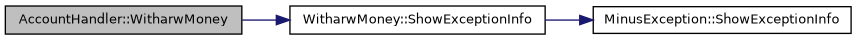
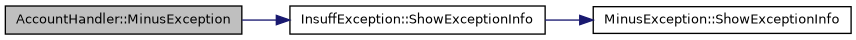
  digraph {
    rankdir=LR
    node [color=black fillcolor=white fontname=Helvetica fontsize=10 shape=record style=filled]
    edge [color=midnightblue fontname=Helvetica fontsize=10 labelfontname=Helvetica labelfontsize=10 style=solid]
-   n1 [fillcolor=grey75 fontcolor=black height=0.2 label="AccountHandler::WitharwMoney" width=0.4]
-   n2 [height=0.2 label="WitharwMoney::ShowExceptionInfo" width=0.4]
+   n1 [fillcolor=grey75 fontcolor=black height=0.2 label="AccountHandler::MinusException" width=0.4]
+   n2 [height=0.2 label="InsuffException::ShowExceptionInfo" width=0.4]
    n3 [height=0.2 label="MinusException::ShowExceptionInfo" width=0.4]
    n1 -> n2
    n2 -> n3
  }
